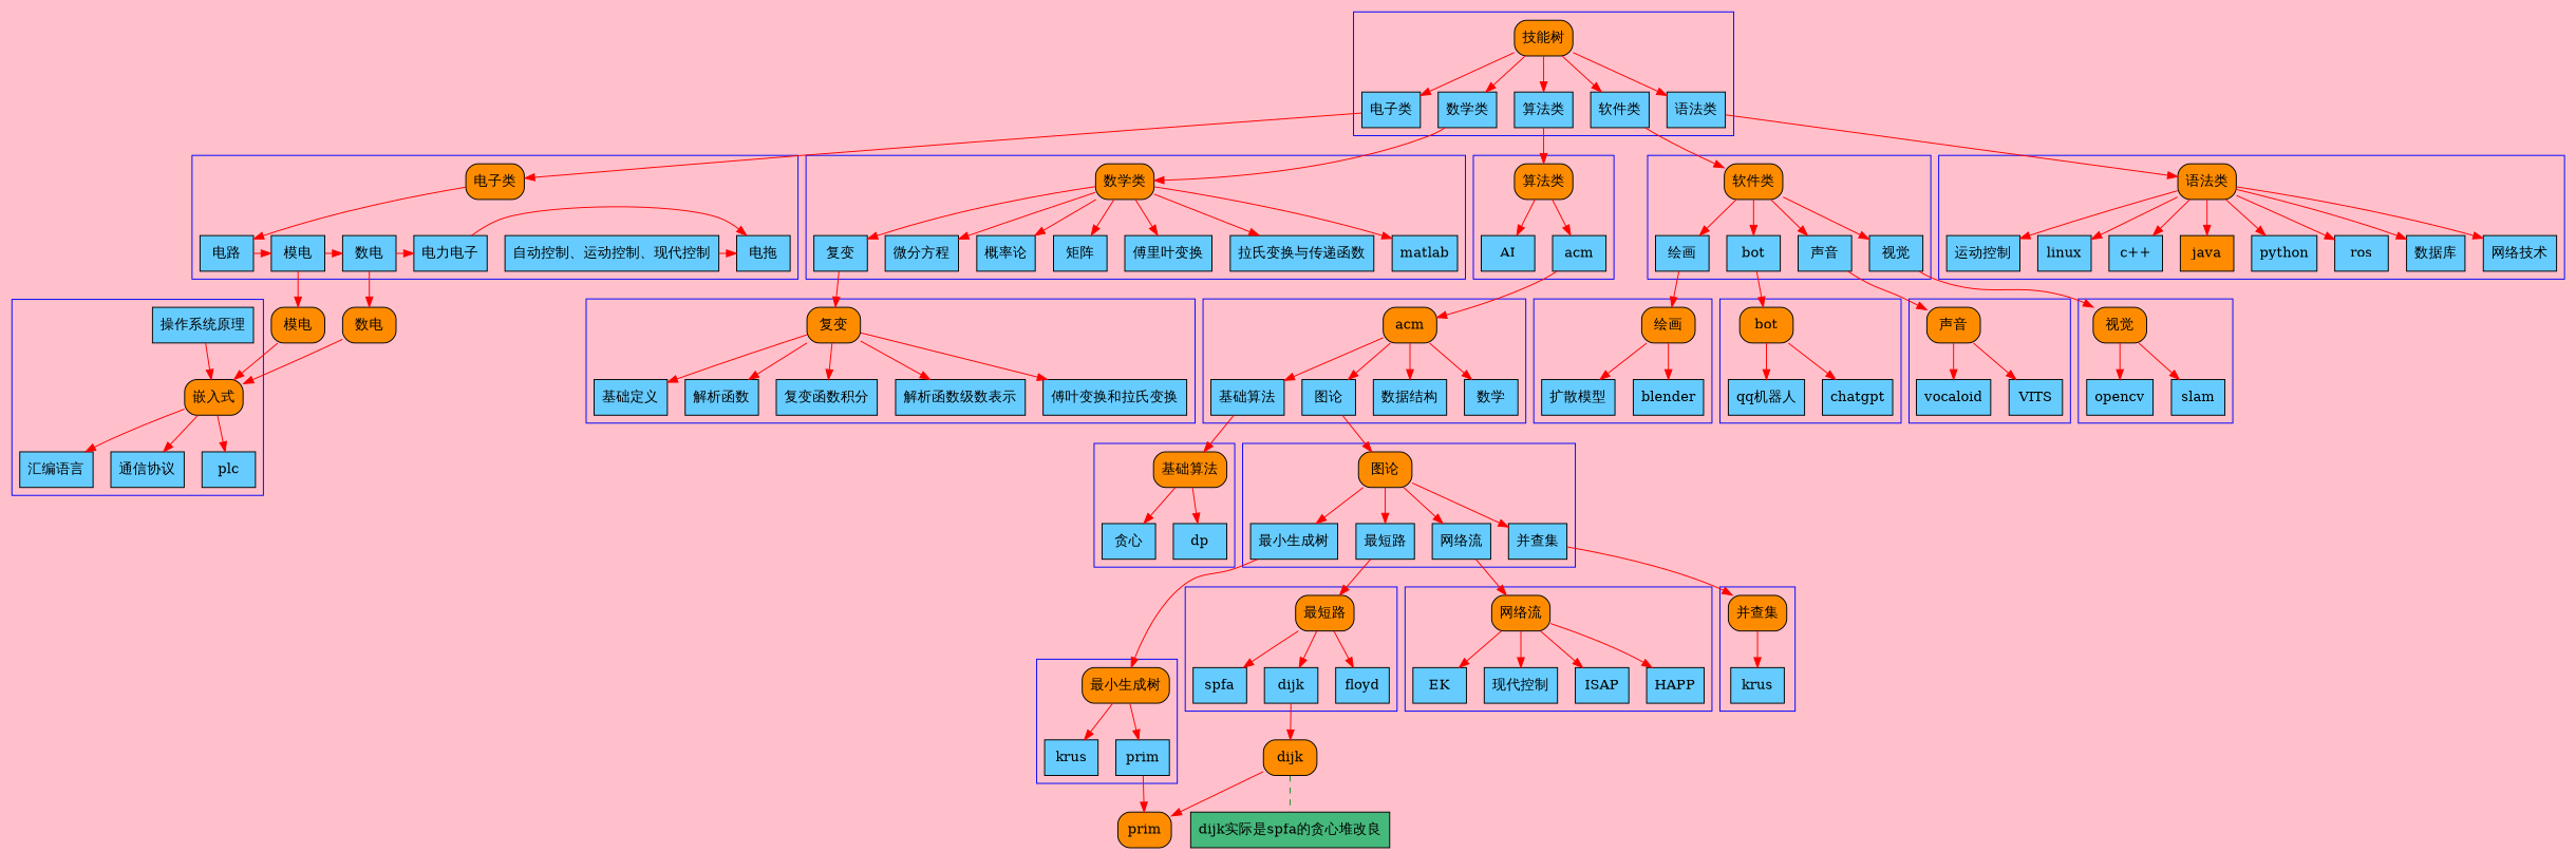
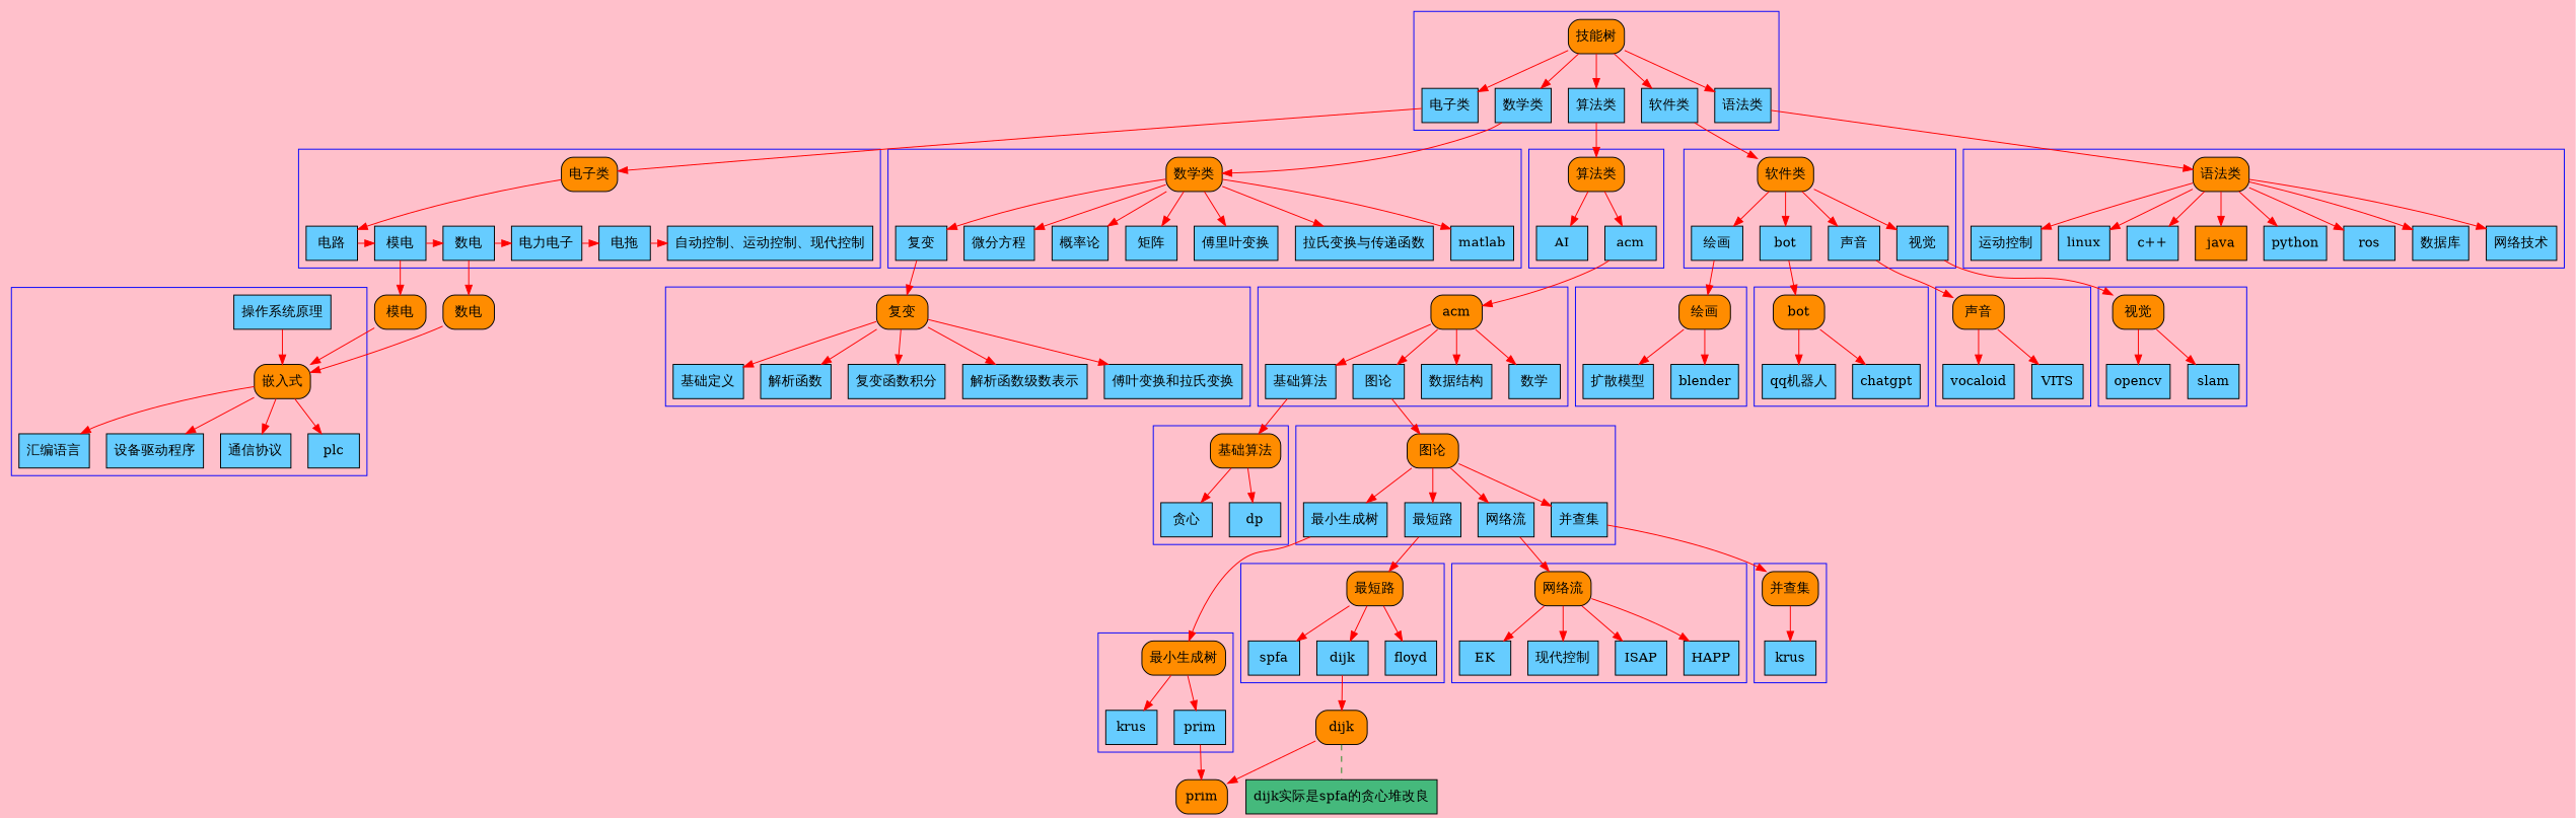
  digraph {
    bgcolor=pink
    node [fillcolor="#66CCff" shape=box style=filled]
    edge [color=red style=solid]
    n1 [fillcolor="#FF8C00" label="技能树" shape=Mrecord]
    n2 [label="电子类"]
    n3 [label="数学类"]
    n4 [label="算法类"]
    n5 [label="软件类"]
    n6 [label="语法类"]
    n7 [label="电路"]
    n8 [label="模电"]
    n9 [label="数电"]
    n10 [label="电力电子"]
    n11 [label="电拖"]
    n12 [label="自动控制、运动控制、现代控制"]
    n13 [fillcolor="#FF8C00" label="电子类" shape=Mrecord]
    n14 [fillcolor="#FF8C00" label="嵌入式" shape=Mrecord]
    n15 [label="汇编语言"]
    n16 [label="操作系统原理"]
+   n17 [label="设备驱动程序"]
    n18 [label="通信协议"]
    n19 [label=plc]
    n20 [fillcolor="#FF8C00" label="算法类" shape=Mrecord]
    n21 [label=AI]
    n22 [label=acm]
    n23 [fillcolor="#FF8C00" label=acm shape=Mrecord]
    n24 [label="基础算法"]
    n25 [label="图论"]
    n26 [label="数据结构"]
    n27 [label="数学"]
    n28 [fillcolor="#FF8C00" label="图论" shape=Mrecord]
    n29 [label="最短路"]
    n30 [label="最小生成树"]
    n31 [label="网络流"]
    n32 [label="并查集"]
    n33 [fillcolor="#FF8C00" label="最短路" shape=Mrecord]
    n34 [label=spfa]
    n35 [label=dijk]
    n36 [label=floyd]
    n37 [fillcolor="#FF8C00" label="软件类" shape=Mrecord]
    n38 [label="绘画"]
    n39 [label=bot]
    n40 [label="声音"]
    n41 [label="视觉"]
    n42 [fillcolor="#FF8C00" label="网络流" shape=Mrecord]
    n43 [label=EK]
    n44 [label="现代控制"]
    n45 [label=ISAP]
    n46 [label=HAPP]
    n47 [fillcolor="#FF8C00" label="基础算法" shape=Mrecord]
    n48 [label="贪心"]
    n49 [label=dp]
    n50 [fillcolor="#FF8C00" label="最小生成树" shape=Mrecord]
    n51 [label=krus]
    n52 [label=prim]
    n53 [fillcolor="#FF8C00" label="并查集" shape=Mrecord]
    n54 [label=krus]
    n55 [fillcolor="#FF8C00" label="数学类" shape=Mrecord]
    n56 [label="复变"]
    n57 [label="微分方程"]
    n58 [label="概率论"]
    n59 [label="矩阵"]
    n60 [label="傅里叶变换"]
    n61 [label="拉氏变换与传递函数"]
    n62 [label=matlab]
    n63 [fillcolor="#FF8C00" label="复变" shape=Mrecord]
    n64 [label="基础定义"]
    n65 [label="解析函数"]
    n66 [label="复变函数积分"]
    n67 [label="解析函数级数表示"]
    n68 [label="傅叶变换和拉氏变换"]
    n69 [fillcolor="#FF8C00" label="绘画" shape=Mrecord]
    n70 [label="扩散模型"]
    n71 [label=blender]
    n72 [fillcolor="#FF8C00" label="声音" shape=Mrecord]
    n73 [label=vocaloid]
    n74 [label=VITS]
    n75 [fillcolor="#FF8C00" label=bot shape=Mrecord]
    n76 [label="qq机器人"]
    n77 [label=chatgpt]
    n78 [fillcolor="#FF8C00" label="视觉" shape=Mrecord]
    n79 [label=opencv]
    n80 [label=slam]
    n81 [fillcolor="#FF8C00" label="语法类" shape=Mrecord]
    n82 [label="运动控制"]
    n83 [label=linux]
    n84 [label="c++"]
    n85 [fillcolor="#FF8C00" label=java]
    n86 [label=python]
    n87 [label=ros]
    n88 [label="数据库"]
    n89 [label="网络技术"]
    n90 [fillcolor="#FF8C00" label="模电" shape=Mrecord]
    n91 [fillcolor="#FF8C00" label="数电" shape=Mrecord]
    n92 [fillcolor="#FF8C00" label=dijk shape=Mrecord]
    n93 [fillcolor="#FF8C00" label=prim shape=Mrecord]
    n94 [fillcolor="#45b97c" label="dijk实际是spfa的贪心堆改良"]
    subgraph cluster_1 {
      color=blue
      n1
      n2
      n3
      n4
      n5
      n6
    }
    subgraph cluster_2 {
      color=blue
      n13
      subgraph sub_3 {
        color=blue
        rank=same
        n7
        n8
        n9
        n10
        n11
        n12
      }
    }
    subgraph cluster_4 {
      color=blue
      n14
      n15
      n16
+     n17
      n18
      n19
    }
    subgraph cluster_5 {
      color=blue
      n20
      n21
      n22
    }
    subgraph cluster_6 {
      color=blue
      n23
      n24
      n25
      n26
      n27
    }
    subgraph cluster_7 {
      color=blue
      n28
      n29
      n30
      n31
      n32
    }
    subgraph cluster_8 {
      color=blue
      n33
      n34
      n35
      n36
    }
    subgraph cluster_9 {
      color=blue
      n37
      n38
      n39
      n40
      n41
    }
    subgraph cluster_10 {
      color=blue
      n42
      n43
      n44
      n45
      n46
    }
    subgraph cluster_11 {
      color=blue
      n47
      n48
      n49
    }
    subgraph cluster_12 {
      color=blue
      n50
      n51
      n52
    }
    subgraph cluster_13 {
      color=blue
      n53
      n54
    }
    subgraph cluster_14 {
      color=blue
      n55
      n56
      n57
      n58
      n59
      n60
      n61
      n62
    }
    subgraph cluster_15 {
      color=blue
      n63
      n64
      n65
      n66
      n67
      n68
    }
    subgraph cluster_16 {
      color=blue
      n69
      n70
      n71
    }
    subgraph cluster_17 {
      color=blue
      n72
      n73
      n74
    }
    subgraph cluster_18 {
      color=blue
      n75
      n76
      n77
    }
    subgraph cluster_19 {
      color=blue
      n78
      n79
      n80
    }
    subgraph cluster_20 {
      color=blue
      n81
      n82
      n83
      n84
      n85
      n86
      n87
      n88
      n89
    }
    n1 -> n2
    n1 -> n3
    n1 -> n4
    n1 -> n5
    n1 -> n6
    n2 -> n13
    n3 -> n55
    n4 -> n20
    n5 -> n37
    n6 -> n81
    n7 -> n8
    n8 -> n9
    n8 -> n90
    n9 -> n10
    n9 -> n91
    n10 -> n11
-   n12 -> n11
+   n11 -> n12
    n13 -> n7
    n14 -> n15
+   n14 -> n17
    n14 -> n18
    n14 -> n19
    n16 -> n14
    n20 -> n21
    n20 -> n22
    n22 -> n23
    n23 -> n24
    n23 -> n25
    n23 -> n26
    n23 -> n27
    n24 -> n47
    n25 -> n28
    n28 -> n29
    n28 -> n30
    n28 -> n31
    n28 -> n32
    n29 -> n33
    n30 -> n50
    n31 -> n42
    n32 -> n53
    n33 -> n34
    n33 -> n35
    n33 -> n36
    n35 -> n92
    n37 -> n38
    n37 -> n39
    n37 -> n40
    n37 -> n41
    n38 -> n69
    n39 -> n75
    n40 -> n72
    n41 -> n78
    n42 -> n43
    n42 -> n44
    n42 -> n45
    n42 -> n46
    n47 -> n48
    n47 -> n49
    n50 -> n51
    n50 -> n52
    n52 -> n93
    n53 -> n54
    n55 -> n56
    n55 -> n57
    n55 -> n58
    n55 -> n59
    n55 -> n60
    n55 -> n61
    n55 -> n62
    n56 -> n63
    n63 -> n64
    n63 -> n65
    n63 -> n66
    n63 -> n67
    n63 -> n68
    n69 -> n70
    n69 -> n71
    n72 -> n73
    n72 -> n74
    n75 -> n76
    n75 -> n77
    n78 -> n79
    n78 -> n80
    n81 -> n82
    n81 -> n83
    n81 -> n84
    n81 -> n85
    n81 -> n86
    n81 -> n87
    n81 -> n88
    n81 -> n89
    n90 -> n14
    n91 -> n14
    n92 -> n93
    n92 -> n94 [color=ForestGreen dir=none style=dashed]
  }
